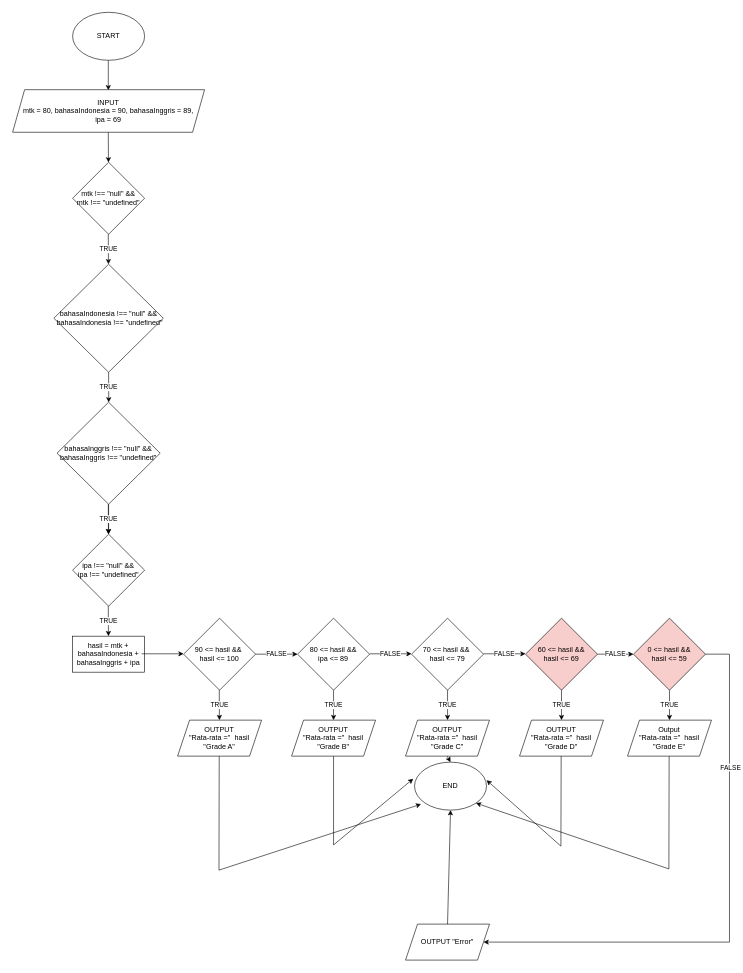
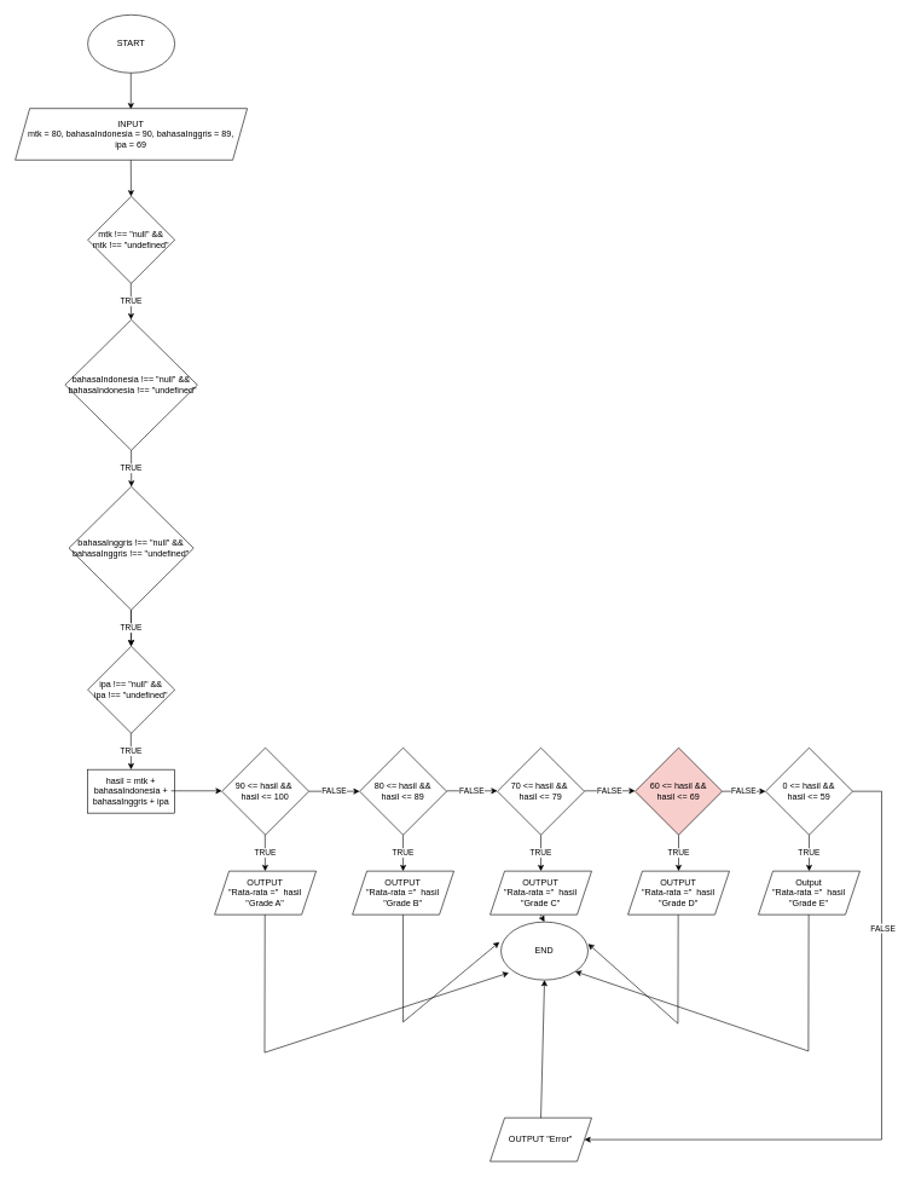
  <mxCell id="0" />
  <mxCell id="1" parent="0" />
  <mxCell id="2" value="START" style="ellipse;whiteSpace=wrap;html=1;" parent="1" vertex="1"><mxGeometry x="120.25" y="20" width="120" height="80" as="geometry" /></mxCell>
  <mxCell id="3" value="" style="endArrow=classic;html=1;rounded=0;" parent="1" edge="1"><mxGeometry width="50" height="50" relative="1" as="geometry"><mxPoint x="179.75" y="100" as="sourcePoint" /><mxPoint x="179.75" y="150" as="targetPoint" /></mxGeometry></mxCell>
  <mxCell id="4" value="INPUT&lt;br&gt;mtk = 80, bahasaIndonesia = 90, bahasaInggris = 89, &lt;br&gt;ipa = 69" style="shape=parallelogram;perimeter=parallelogramPerimeter;whiteSpace=wrap;html=1;fixedSize=1;" parent="1" vertex="1"><mxGeometry x="20.25" y="149" width="320" height="71" as="geometry" /></mxCell>
  <mxCell id="5" value="" style="endArrow=classic;html=1;rounded=0;" parent="1" target="6" edge="1"><mxGeometry width="50" height="50" relative="1" as="geometry"><mxPoint x="179.75" y="220" as="sourcePoint" /><mxPoint x="179.75" y="270" as="targetPoint" /></mxGeometry></mxCell>
  <mxCell id="6" value="mtk !== &quot;null&quot; &amp;amp;&amp;amp;&lt;br&gt;mtk !== &quot;undefined&quot;" style="rhombus;whiteSpace=wrap;html=1;" parent="1" vertex="1"><mxGeometry x="120.25" y="270" width="120" height="120" as="geometry" /></mxCell>
  <mxCell id="7" value="90 &amp;lt;= hasil &amp;amp;&amp;amp;&amp;nbsp;&lt;br&gt;hasil &amp;lt;= 100" style="rhombus;whiteSpace=wrap;html=1;" parent="1" vertex="1"><mxGeometry x="305.25" y="1030" width="120" height="120" as="geometry" /></mxCell>
  <mxCell id="8" value="bahasaIndonesia !== &quot;null&quot; &amp;amp;&amp;amp;&lt;br&gt;&amp;nbsp;bahasaIndonesia !== &quot;undefined&quot;" style="rhombus;whiteSpace=wrap;html=1;" parent="1" vertex="1"><mxGeometry x="89" y="440" width="182.5" height="180" as="geometry" /></mxCell>
  <mxCell id="9" value="ipa !== &quot;null&quot; &amp;amp;&amp;amp;&lt;br&gt;ipa !== &quot;undefined&quot;" style="rhombus;whiteSpace=wrap;html=1;" parent="1" vertex="1"><mxGeometry x="120.25" y="890" width="120" height="120" as="geometry" /></mxCell>
  <mxCell id="10" value="" style="edgeStyle=orthogonalEdgeStyle;rounded=0;orthogonalLoop=1;jettySize=auto;html=1;" edge="1" parent="1" source="11" target="9"><mxGeometry relative="1" as="geometry" /></mxCell>
  <mxCell id="11" value="bahasaInggris !== &quot;null&quot; &amp;amp;&amp;amp;&lt;br&gt;bahasaInggris !== &quot;undefined&quot;" style="rhombus;whiteSpace=wrap;html=1;" parent="1" vertex="1"><mxGeometry x="94.25" y="670" width="172" height="170" as="geometry" /></mxCell>
  <mxCell id="12" value="TRUE" style="endArrow=classic;html=1;rounded=0;" parent="1" edge="1"><mxGeometry width="50" height="50" relative="1" as="geometry"><mxPoint x="179.75" y="840" as="sourcePoint" /><mxPoint x="179.979" y="890.271" as="targetPoint" /></mxGeometry></mxCell>
  <mxCell id="13" value="TRUE" style="endArrow=classic;html=1;rounded=0;" parent="1" edge="1"><mxGeometry width="50" height="50" relative="1" as="geometry"><mxPoint x="180.25" y="620" as="sourcePoint" /><mxPoint x="180.479" y="670.271" as="targetPoint" /></mxGeometry></mxCell>
  <mxCell id="14" value="TRUE" style="endArrow=classic;html=1;rounded=0;" parent="1" edge="1"><mxGeometry width="50" height="50" relative="1" as="geometry"><mxPoint x="179.75" y="389.73" as="sourcePoint" /><mxPoint x="179.979" y="440.001" as="targetPoint" /></mxGeometry></mxCell>
  <mxCell id="15" value="TRUE" style="endArrow=classic;html=1;rounded=0;" parent="1" edge="1"><mxGeometry width="50" height="50" relative="1" as="geometry"><mxPoint x="179.75" y="1009.73" as="sourcePoint" /><mxPoint x="179.979" y="1060.001" as="targetPoint" /></mxGeometry></mxCell>
  <mxCell id="16" value="hasil = mtk + bahasaIndonesia + bahasaInggris + ipa" style="rounded=0;whiteSpace=wrap;html=1;" parent="1" vertex="1"><mxGeometry x="120.25" y="1060" width="120" height="60" as="geometry" /></mxCell>
  <mxCell id="17" value="70 &amp;lt;= hasil &amp;amp;&amp;amp;&amp;nbsp;&lt;br&gt;hasil &amp;lt;= 79" style="rhombus;whiteSpace=wrap;html=1;" parent="1" vertex="1"><mxGeometry x="685.25" y="1030" width="120" height="120" as="geometry" /></mxCell>
- <mxCell id="18" value="80 &amp;lt;= hasil &amp;amp;&amp;amp;&lt;br&gt;ipa &amp;lt;= 89" style="rhombus;whiteSpace=wrap;html=1;" parent="1" vertex="1"><mxGeometry x="495.25" y="1030" width="120" height="120" as="geometry" /></mxCell>
+ <mxCell id="18" value="80 &amp;lt;= hasil &amp;amp;&amp;amp;&lt;br&gt;hasil &amp;lt;= 89" style="rhombus;whiteSpace=wrap;html=1;" parent="1" vertex="1"><mxGeometry x="495.25" y="1030" width="120" height="120" as="geometry" /></mxCell>
  <mxCell id="19" value="OUTPUT&lt;br&gt;&quot;Rata-rata =&quot;&amp;nbsp; hasil&lt;br&gt;&quot;Grade A&quot;" style="shape=parallelogram;perimeter=parallelogramPerimeter;whiteSpace=wrap;html=1;fixedSize=1;" parent="1" vertex="1"><mxGeometry x="295.25" y="1200" width="140" height="60" as="geometry" /></mxCell>
  <mxCell id="20" value="FALSE" style="endArrow=classic;html=1;rounded=0;" parent="1" edge="1"><mxGeometry width="50" height="50" relative="1" as="geometry"><mxPoint x="425.25" y="1090" as="sourcePoint" /><mxPoint x="495.25" y="1090" as="targetPoint" /></mxGeometry></mxCell>
  <mxCell id="21" value="END" style="ellipse;whiteSpace=wrap;html=1;" parent="1" vertex="1"><mxGeometry x="690.25" y="1270" width="120" height="80" as="geometry" /></mxCell>
  <mxCell id="22" value="" style="endArrow=classic;html=1;rounded=0;entryX=0.09;entryY=0.876;entryDx=0;entryDy=0;entryPerimeter=0;" parent="1" target="21" edge="1"><mxGeometry width="50" height="50" relative="1" as="geometry"><mxPoint x="364.66" y="1260" as="sourcePoint" /><mxPoint x="364.66" y="1320" as="targetPoint" /><Array as="points"><mxPoint x="364.25" y="1450" /></Array></mxGeometry></mxCell>
  <mxCell id="23" value="TRUE" style="endArrow=classic;html=1;rounded=0;" parent="1" edge="1"><mxGeometry width="50" height="50" relative="1" as="geometry"><mxPoint x="364.75" y="1149.73" as="sourcePoint" /><mxPoint x="364.979" y="1200.001" as="targetPoint" /></mxGeometry></mxCell>
  <mxCell id="24" value="TRUE" style="endArrow=classic;html=1;rounded=0;" parent="1" edge="1"><mxGeometry width="50" height="50" relative="1" as="geometry"><mxPoint x="555.25" y="1150" as="sourcePoint" /><mxPoint x="555.25" y="1200" as="targetPoint" /></mxGeometry></mxCell>
  <mxCell id="25" value="OUTPUT&lt;br&gt;&quot;Rata-rata =&quot;&amp;nbsp; hasil&lt;br&gt;&quot;Grade B&quot;" style="shape=parallelogram;perimeter=parallelogramPerimeter;whiteSpace=wrap;html=1;fixedSize=1;" parent="1" vertex="1"><mxGeometry x="485.25" y="1200" width="140" height="60" as="geometry" /></mxCell>
  <mxCell id="26" value="FALSE" style="endArrow=classic;html=1;rounded=0;" parent="1" edge="1"><mxGeometry width="50" height="50" relative="1" as="geometry"><mxPoint x="995.25" y="1090" as="sourcePoint" /><mxPoint x="1055.25" y="1090" as="targetPoint" /></mxGeometry></mxCell>
  <mxCell id="27" value="" style="endArrow=classic;html=1;rounded=0;" parent="1" edge="1"><mxGeometry width="50" height="50" relative="1" as="geometry"><mxPoint x="235.25" y="1089.41" as="sourcePoint" /><mxPoint x="305.25" y="1089.41" as="targetPoint" /></mxGeometry></mxCell>
  <mxCell id="28" value="FALSE" style="endArrow=classic;html=1;rounded=0;" parent="1" edge="1"><mxGeometry width="50" height="50" relative="1" as="geometry"><mxPoint x="615.25" y="1089.41" as="sourcePoint" /><mxPoint x="685.25" y="1089.41" as="targetPoint" /></mxGeometry></mxCell>
  <mxCell id="29" value="60 &amp;lt;= hasil &amp;amp;&amp;amp;&lt;br&gt;hasil &amp;lt;= 69" style="rhombus;whiteSpace=wrap;html=1;fillColor=#f8cecc;" parent="1" vertex="1"><mxGeometry x="875.25" y="1030" width="120" height="120" as="geometry" /></mxCell>
  <mxCell id="30" value="FALSE" style="endArrow=classic;html=1;rounded=0;" parent="1" edge="1"><mxGeometry width="50" height="50" relative="1" as="geometry"><mxPoint x="805.25" y="1089.41" as="sourcePoint" /><mxPoint x="875.25" y="1089.41" as="targetPoint" /></mxGeometry></mxCell>
- <mxCell id="31" value="0 &amp;lt;= hasil &amp;amp;&amp;amp; &lt;br&gt;hasil &amp;lt;= 59" style="rhombus;whiteSpace=wrap;html=1;fillColor=#f8cecc;" parent="1" vertex="1"><mxGeometry x="1055.25" y="1030" width="120" height="120" as="geometry" /></mxCell>
+ <mxCell id="31" value="0 &amp;lt;= hasil &amp;amp;&amp;amp; &lt;br&gt;hasil &amp;lt;= 59" style="rhombus;whiteSpace=wrap;html=1;" parent="1" vertex="1"><mxGeometry x="1055.25" y="1030" width="120" height="120" as="geometry" /></mxCell>
  <mxCell id="32" value="TRUE" style="endArrow=classic;html=1;rounded=0;" parent="1" edge="1"><mxGeometry width="50" height="50" relative="1" as="geometry"><mxPoint x="1115.25" y="1150" as="sourcePoint" /><mxPoint x="1115.25" y="1200" as="targetPoint" /></mxGeometry></mxCell>
  <mxCell id="33" value="Output&lt;br&gt;&quot;Rata-rata =&quot;&amp;nbsp; hasil&lt;br&gt;&quot;Grade E&quot;" style="shape=parallelogram;perimeter=parallelogramPerimeter;whiteSpace=wrap;html=1;fixedSize=1;" parent="1" vertex="1"><mxGeometry x="1045.25" y="1200" width="140" height="60" as="geometry" /></mxCell>
  <mxCell id="34" value="TRUE" style="endArrow=classic;html=1;rounded=0;" parent="1" edge="1"><mxGeometry width="50" height="50" relative="1" as="geometry"><mxPoint x="935.25" y="1150" as="sourcePoint" /><mxPoint x="935.25" y="1200" as="targetPoint" /></mxGeometry></mxCell>
  <mxCell id="35" value="OUTPUT&lt;br&gt;&quot;Rata-rata =&quot;&amp;nbsp; hasil&lt;br&gt;&quot;Grade D&quot;" style="shape=parallelogram;perimeter=parallelogramPerimeter;whiteSpace=wrap;html=1;fixedSize=1;" parent="1" vertex="1"><mxGeometry x="865.25" y="1200" width="140" height="60" as="geometry" /></mxCell>
  <mxCell id="36" value="TRUE" style="endArrow=classic;html=1;rounded=0;" parent="1" edge="1"><mxGeometry width="50" height="50" relative="1" as="geometry"><mxPoint x="745.25" y="1150" as="sourcePoint" /><mxPoint x="745.25" y="1200" as="targetPoint" /></mxGeometry></mxCell>
  <mxCell id="37" value="OUTPUT&lt;br&gt;&quot;Rata-rata =&quot;&amp;nbsp; hasil&lt;br&gt;&quot;Grade C&quot;" style="shape=parallelogram;perimeter=parallelogramPerimeter;whiteSpace=wrap;html=1;fixedSize=1;" parent="1" vertex="1"><mxGeometry x="675.25" y="1200" width="140" height="60" as="geometry" /></mxCell>
  <mxCell id="38" value="" style="endArrow=classic;html=1;rounded=0;entryX=1;entryY=1;entryDx=0;entryDy=0;" parent="1" target="21" edge="1"><mxGeometry width="50" height="50" relative="1" as="geometry"><mxPoint x="1114.66" y="1260" as="sourcePoint" /><mxPoint x="1114.66" y="1320" as="targetPoint" /><Array as="points"><mxPoint x="1114.25" y="1448" /></Array></mxGeometry></mxCell>
  <mxCell id="39" value="" style="endArrow=classic;html=1;rounded=0;entryX=0.5;entryY=0;entryDx=0;entryDy=0;" parent="1" target="21" edge="1"><mxGeometry width="50" height="50" relative="1" as="geometry"><mxPoint x="744.66" y="1260" as="sourcePoint" /><mxPoint x="744.66" y="1320" as="targetPoint" /></mxGeometry></mxCell>
  <mxCell id="40" value="" style="endArrow=classic;html=1;rounded=0;entryX=1.001;entryY=0.376;entryDx=0;entryDy=0;entryPerimeter=0;" parent="1" target="21" edge="1"><mxGeometry width="50" height="50" relative="1" as="geometry"><mxPoint x="934.66" y="1260" as="sourcePoint" /><mxPoint x="934.66" y="1320" as="targetPoint" /><Array as="points"><mxPoint x="934.25" y="1410" /></Array></mxGeometry></mxCell>
  <mxCell id="41" value="" style="endArrow=classic;html=1;rounded=0;exitX=0.5;exitY=1;exitDx=0;exitDy=0;entryX=-0.018;entryY=0.346;entryDx=0;entryDy=0;entryPerimeter=0;" parent="1" source="25" target="21" edge="1"><mxGeometry width="50" height="50" relative="1" as="geometry"><mxPoint x="554.66" y="1350" as="sourcePoint" /><mxPoint x="554.66" y="1410" as="targetPoint" /><Array as="points"><mxPoint x="555.25" y="1408" /></Array></mxGeometry></mxCell>
  <mxCell id="42" value="OUTPUT &quot;Error&quot;" style="shape=parallelogram;perimeter=parallelogramPerimeter;whiteSpace=wrap;html=1;fixedSize=1;" parent="1" vertex="1"><mxGeometry x="675.25" y="1540" width="140" height="60" as="geometry" /></mxCell>
  <mxCell id="43" value="" style="endArrow=classic;html=1;rounded=0;entryX=1;entryY=0.5;entryDx=0;entryDy=0;" parent="1" target="42" edge="1"><mxGeometry width="50" height="50" relative="1" as="geometry"><mxPoint x="1175.25" y="1090" as="sourcePoint" /><mxPoint x="1215.25" y="1440" as="targetPoint" /><Array as="points"><mxPoint x="1215.25" y="1090" /><mxPoint x="1215.25" y="1570" /></Array></mxGeometry></mxCell>
  <mxCell id="44" value="FALSE" style="edgeLabel;html=1;align=center;verticalAlign=middle;resizable=0;points=[];" parent="43" vertex="1" connectable="0"><mxGeometry x="-0.51" y="1" relative="1" as="geometry"><mxPoint as="offset" /></mxGeometry></mxCell>
  <mxCell id="45" value="" style="endArrow=classic;html=1;rounded=0;entryX=0.5;entryY=1;entryDx=0;entryDy=0;" parent="1" target="21" edge="1"><mxGeometry width="50" height="50" relative="1" as="geometry"><mxPoint x="745.25" y="1540" as="sourcePoint" /><mxPoint x="795.25" y="1490" as="targetPoint" /></mxGeometry></mxCell>
